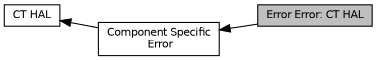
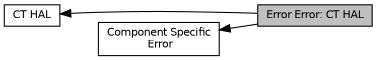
  digraph {
    rankdir=LR
    node [color=black fillcolor=white fontname=Helvetica fontsize=10 shape=record style=filled]
    edge [dir=back fontname=Helvetica fontsize=10 labelfontname=Helvetica labelfontsize=10 shape=plaintext style=solid]
    n1 [fillcolor=grey75 fontcolor=black height=0.2 label="Error Error: CT HAL" width=0.4]
    n2 [height=0.2 label="CT HAL" width=0.4]
    n3 [height=0.2 label="Component Specific\l Error" width=0.4]
-   n2 -> n3
+   n2 -> n1
    n3 -> n1
  }
